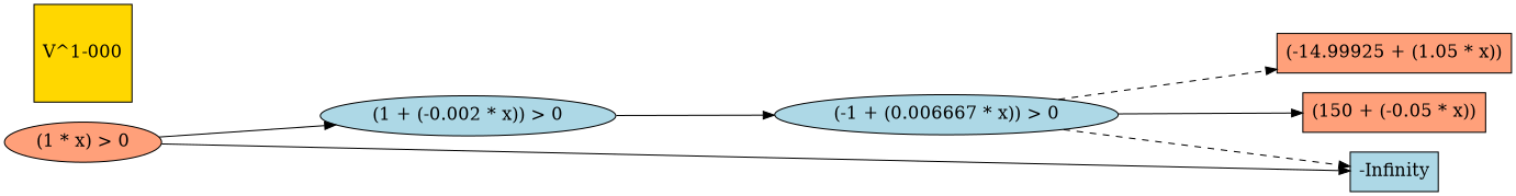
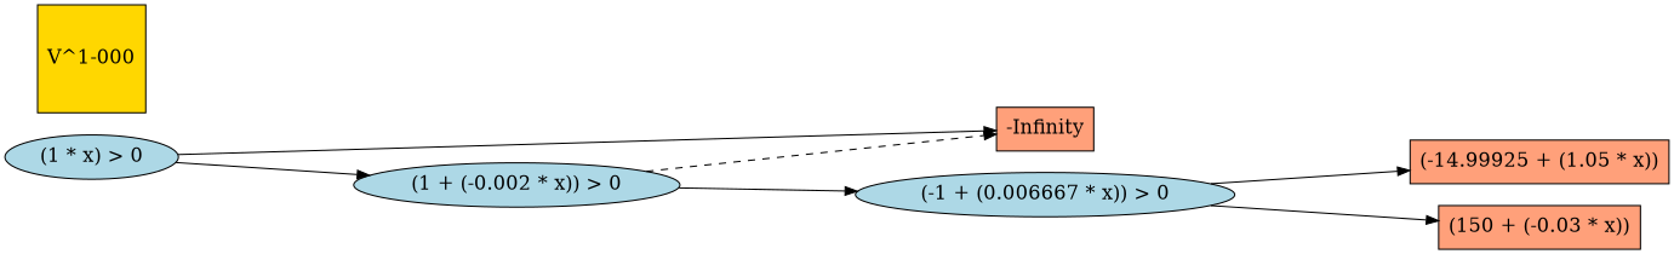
  digraph {
    fontname=Helvetica
    fontsize=16
    rankdir=LR
    ranksep=2.00
    node [color=black fillcolor=lightsalmon fontsize=16 shape=box style=filled]
    edge [color=black style=solid]
    n1 [label="(-14.99925 + (1.05 * x))"]
    n2 [fillcolor=lightblue label="(1 + (-0.002 * x)) > 0" shape=ellipse]
-   n3 [fillcolor=lightblue label="-Infinity"]
+   n3 [label="-Infinity"]
    n4 [fillcolor=lightblue label="(-1 + (0.006667 * x)) > 0" shape=ellipse]
-   n5 [label="(150 + (-0.05 * x))"]
-   n6 [label="(1 * x) > 0" shape=ellipse]
+   n5 [label="(150 + (-0.03 * x))"]
+   n6 [fillcolor=lightblue label="(1 * x) > 0" shape=ellipse]
    n7 [fillcolor=gold1 label="V^1-000" shape=square]
-   n4 -> n3 [style=dashed]
+   n2 -> n3 [style=dashed]
    n2 -> n4
-   n4 -> n1 [style=dashed]
+   n4 -> n1
    n4 -> n5
    n6 -> n2
    n6 -> n3
  }
